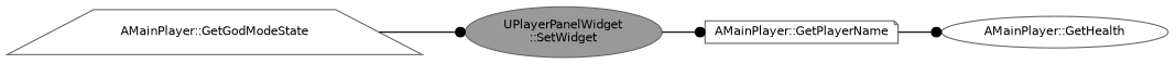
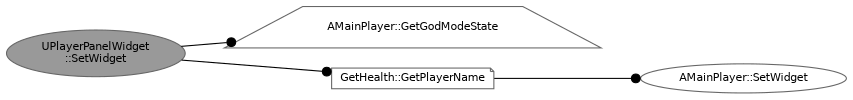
  digraph {
    rankdir=LR
    node [color=grey40 fillcolor=white fontname=Helvetica fontsize=10 shape=ellipse style=filled]
    edge [arrowhead=dot color=black fontname=Helvetica fontsize=10 labelfontname=Helvetica labelfontsize=10 style=solid]
    n1 [color=gray40 fillcolor=grey60 fontcolor=black height=0.2 label="UPlayerPanelWidget\l::SetWidget" width=0.4]
    n2 [height=0.2 label="AMainPlayer::GetGodModeState" shape=trapezium width=0.4]
-   n3 [height=0.2 label="AMainPlayer::GetPlayerName" shape=note width=0.4]
-   n4 [height=0.2 label="AMainPlayer::GetHealth" width=0.4]
-   n2 -> n1
+   n3 [height=0.2 label="GetHealth::GetPlayerName" shape=note width=0.4]
+   n4 [height=0.2 label="AMainPlayer::SetWidget" width=0.4]
+   n1 -> n2
    n1 -> n3
    n3 -> n4
  }
